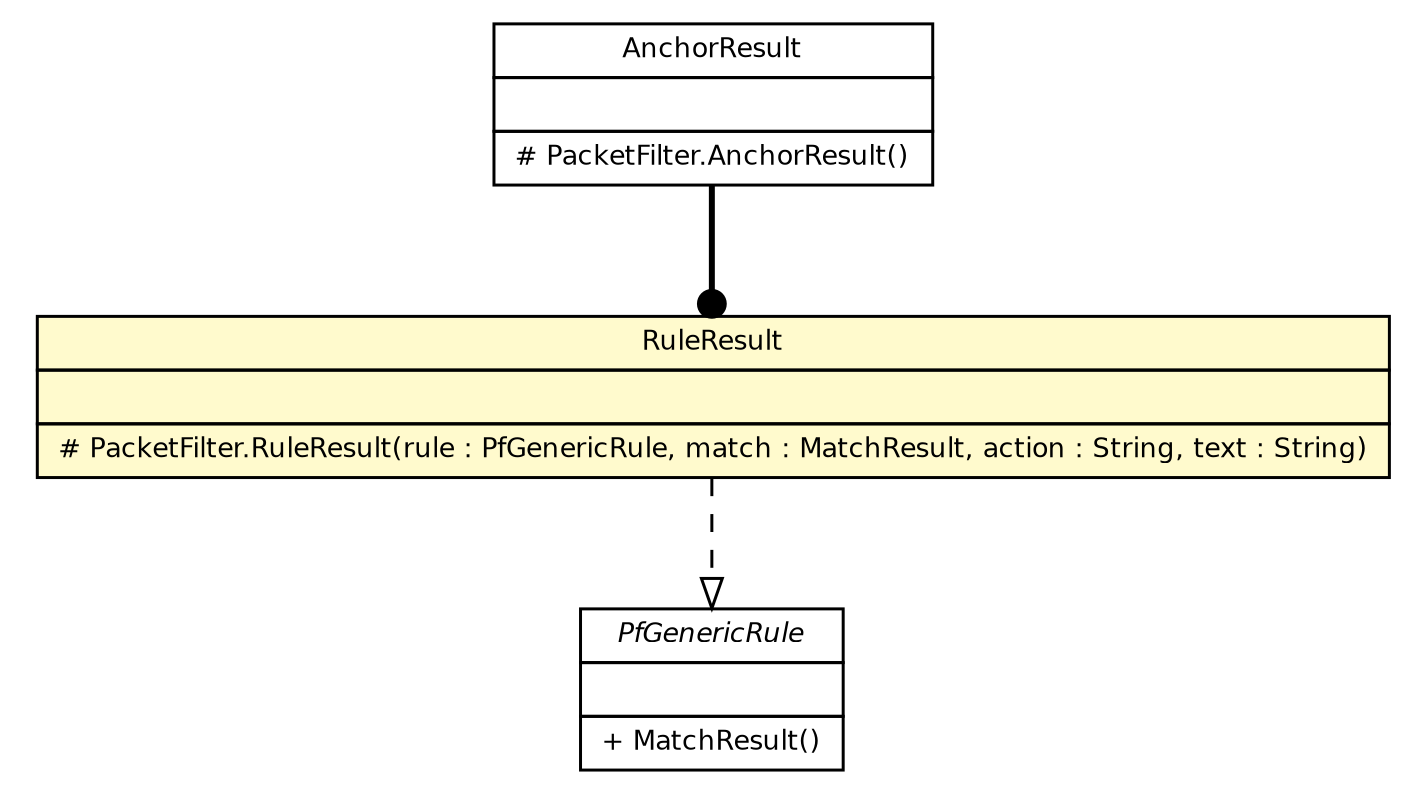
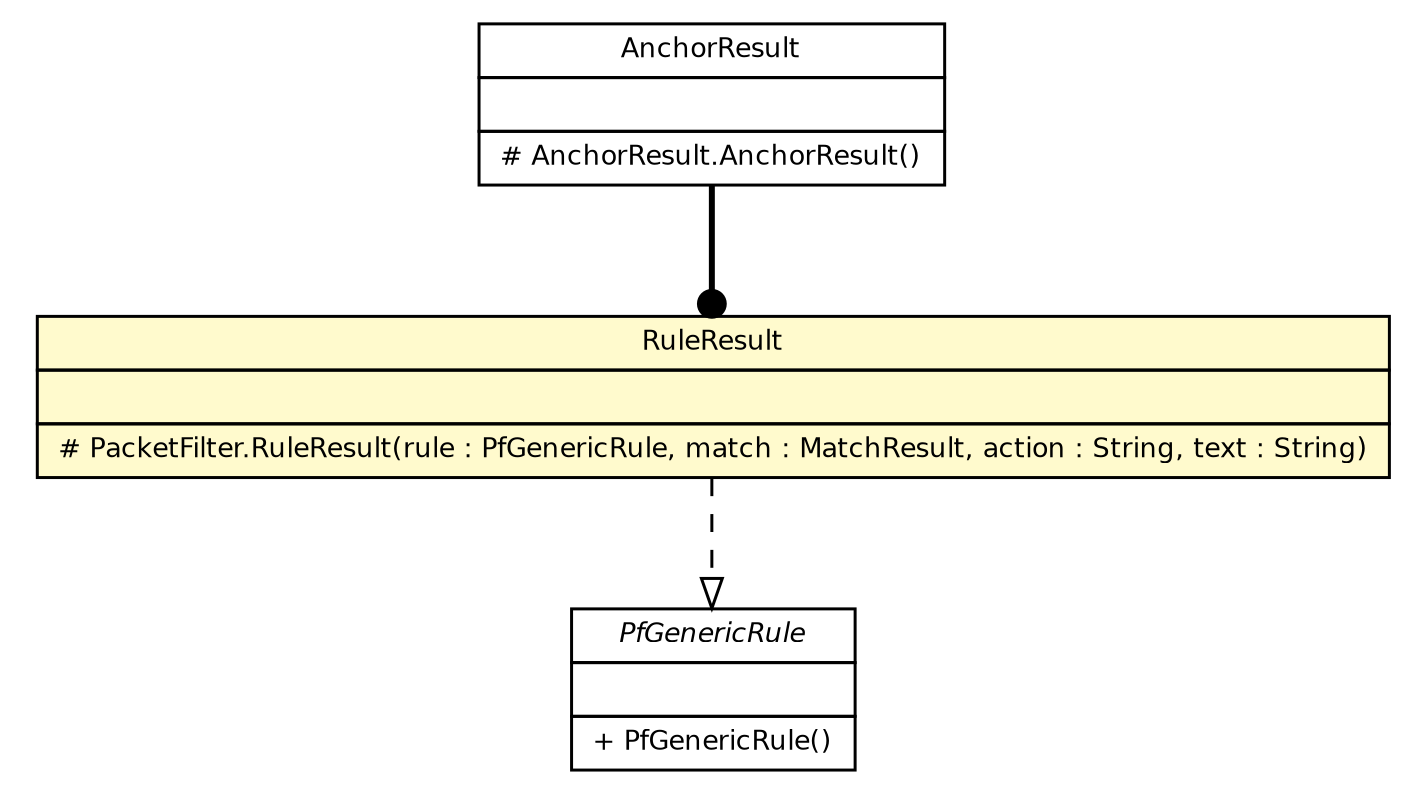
  digraph {
    node [fontcolor=black fontname=Helvetica fontsize=9.0 shape=plaintext]
    edge [color=black fontcolor=black fontname=Helvetica fontsize=10.0 headport=p labelfontname=Helvetica labelfontsize=10 tailport=p]
    n1 [label=<<table border="0" cellborder="1" cellspacing="0" cellpadding="2" port="p" bgcolor="lemonChiffon" href="./PacketFilter.RuleResult.html"> 		<tr><td><table border="0" cellspacing="0" cellpadding="1"> 			<tr><td> RuleResult </td></tr> 		</table></td></tr> 		<tr><td><table border="0" cellspacing="0" cellpadding="1"> 			<tr><td align="left">  </td></tr> 		</table></td></tr> 		<tr><td><table border="0" cellspacing="0" cellpadding="1"> 			<tr><td align="left"> # PacketFilter.RuleResult(rule : PfGenericRule, match : MatchResult, action : String, text : String) </td></tr> 		</table></td></tr> 		</table>>]
-   n2 [label=<<table border="0" cellborder="1" cellspacing="0" cellpadding="2" port="p" href="./PfGenericRule.html"> 		<tr><td><table border="0" cellspacing="0" cellpadding="1"> 			<tr><td><font face="Helvetica-Oblique"> PfGenericRule </font></td></tr> 		</table></td></tr> 		<tr><td><table border="0" cellspacing="0" cellpadding="1"> 			<tr><td align="left">  </td></tr> 		</table></td></tr> 		<tr><td><table border="0" cellspacing="0" cellpadding="1"> 			<tr><td align="left"> + MatchResult() </td></tr> 		</table></td></tr> 		</table>>]
-   n3 [label=<<table border="0" cellborder="1" cellspacing="0" cellpadding="2" port="p" href="./PacketFilter.AnchorResult.html"> 		<tr><td><table border="0" cellspacing="0" cellpadding="1"> 			<tr><td> AnchorResult </td></tr> 		</table></td></tr> 		<tr><td><table border="0" cellspacing="0" cellpadding="1"> 			<tr><td align="left">  </td></tr> 		</table></td></tr> 		<tr><td><table border="0" cellspacing="0" cellpadding="1"> 			<tr><td align="left"> # PacketFilter.AnchorResult() </td></tr> 		</table></td></tr> 		</table>>]
+   n2 [label=<<table border="0" cellborder="1" cellspacing="0" cellpadding="2" port="p" href="./PfGenericRule.html"> 		<tr><td><table border="0" cellspacing="0" cellpadding="1"> 			<tr><td><font face="Helvetica-Oblique"> PfGenericRule </font></td></tr> 		</table></td></tr> 		<tr><td><table border="0" cellspacing="0" cellpadding="1"> 			<tr><td align="left">  </td></tr> 		</table></td></tr> 		<tr><td><table border="0" cellspacing="0" cellpadding="1"> 			<tr><td align="left"> + PfGenericRule() </td></tr> 		</table></td></tr> 		</table>>]
+   n3 [label=<<table border="0" cellborder="1" cellspacing="0" cellpadding="2" port="p" href="./PacketFilter.AnchorResult.html"> 		<tr><td><table border="0" cellspacing="0" cellpadding="1"> 			<tr><td> AnchorResult </td></tr> 		</table></td></tr> 		<tr><td><table border="0" cellspacing="0" cellpadding="1"> 			<tr><td align="left">  </td></tr> 		</table></td></tr> 		<tr><td><table border="0" cellspacing="0" cellpadding="1"> 			<tr><td align="left"> # AnchorResult.AnchorResult() </td></tr> 		</table></td></tr> 		</table>>]
    n1 -> n2 [arrowhead=onormal style=dashed]
    n3 -> n1 [arrowhead=dot style=bold]
  }
